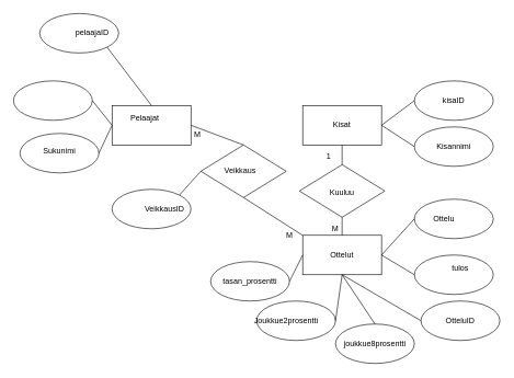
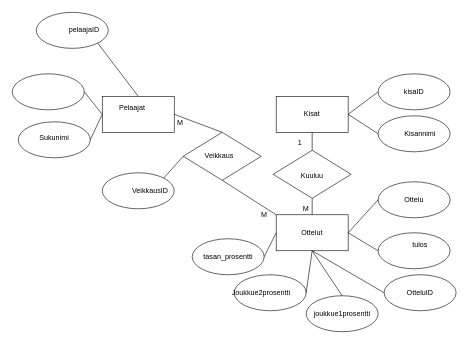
  <mxCell id="0" />
  <mxCell id="1" parent="0" />
  <mxCell id="2" value="" style="rounded=0;whiteSpace=wrap;html=1;" parent="1" vertex="1"><mxGeometry x="460" y="160" width="120" height="60" as="geometry" /></mxCell>
  <mxCell id="3" value="Kisat" style="text;html=1;strokeColor=none;fillColor=none;align=center;verticalAlign=middle;whiteSpace=wrap;rounded=0;" parent="1" vertex="1"><mxGeometry x="490" y="175" width="60" height="30" as="geometry" /></mxCell>
  <mxCell id="4" value="" style="rounded=0;whiteSpace=wrap;html=1;" parent="1" vertex="1"><mxGeometry x="170" y="160" width="120" height="60" as="geometry" /></mxCell>
  <mxCell id="5" value="Pelaajat" style="text;html=1;strokeColor=none;fillColor=none;align=center;verticalAlign=middle;whiteSpace=wrap;rounded=0;" parent="1" vertex="1"><mxGeometry x="190" y="162.5" width="60" height="35" as="geometry" /></mxCell>
  <mxCell id="6" value="" style="ellipse;whiteSpace=wrap;html=1;" parent="1" vertex="1"><mxGeometry x="60" y="20" width="120" height="60" as="geometry" /></mxCell>
  <mxCell id="7" value="pelaajaID" style="text;html=1;strokeColor=none;fillColor=none;align=center;verticalAlign=middle;whiteSpace=wrap;rounded=0;" parent="1" vertex="1"><mxGeometry x="110" y="35" width="60" height="30" as="geometry" /></mxCell>
  <mxCell id="8" value="" style="ellipse;whiteSpace=wrap;html=1;" parent="1" vertex="1"><mxGeometry x="20" y="122.5" width="120" height="60" as="geometry" /></mxCell>
  <mxCell id="9" value="" style="ellipse;whiteSpace=wrap;html=1;" parent="1" vertex="1"><mxGeometry x="30" y="202.5" width="120" height="60" as="geometry" /></mxCell>
  <mxCell id="10" value="Sukunimi" style="text;html=1;strokeColor=none;fillColor=none;align=center;verticalAlign=middle;whiteSpace=wrap;rounded=0;" parent="1" vertex="1"><mxGeometry x="60" y="217.5" width="60" height="25" as="geometry" /></mxCell>
  <mxCell id="11" value="" style="ellipse;whiteSpace=wrap;html=1;" parent="1" vertex="1"><mxGeometry x="630" y="122.5" width="120" height="60" as="geometry" /></mxCell>
  <mxCell id="12" value="kisaID" style="text;html=1;strokeColor=none;fillColor=none;align=center;verticalAlign=middle;whiteSpace=wrap;rounded=0;" parent="1" vertex="1"><mxGeometry x="660" y="137.5" width="60" height="30" as="geometry" /></mxCell>
  <mxCell id="13" value="" style="rounded=0;whiteSpace=wrap;html=1;" parent="1" vertex="1"><mxGeometry x="460" y="357.5" width="120" height="60" as="geometry" /></mxCell>
  <mxCell id="14" value="Ottelut" style="text;html=1;strokeColor=none;fillColor=none;align=center;verticalAlign=middle;whiteSpace=wrap;rounded=0;" parent="1" vertex="1"><mxGeometry x="490" y="372.5" width="60" height="30" as="geometry" /></mxCell>
  <mxCell id="15" value="" style="ellipse;whiteSpace=wrap;html=1;" parent="1" vertex="1"><mxGeometry x="630" y="302.5" width="120" height="60" as="geometry" /></mxCell>
- <mxCell id="16" value="Ottelu" style="text;html=1;strokeColor=none;fillColor=none;align=center;verticalAlign=middle;whiteSpace=wrap;rounded=0;" parent="1" vertex="1"><mxGeometry x="645" y="317.5" width="60" height="30" as="geometry" /></mxCell>
+ <mxCell id="16" value="Ottelu" style="text;html=1;strokeColor=none;fillColor=none;align=center;verticalAlign=middle;whiteSpace=wrap;rounded=0;" parent="1" vertex="1"><mxGeometry x="660" y="317.5" width="60" height="30" as="geometry" /></mxCell>
  <mxCell id="17" value="" style="ellipse;whiteSpace=wrap;html=1;" parent="1" vertex="1"><mxGeometry x="170" y="287.5" width="120" height="60" as="geometry" /></mxCell>
  <mxCell id="18" value="" style="ellipse;whiteSpace=wrap;html=1;" parent="1" vertex="1"><mxGeometry x="630" y="387.5" width="120" height="60" as="geometry" /></mxCell>
  <mxCell id="19" value="tulos" style="text;html=1;strokeColor=none;fillColor=none;align=center;verticalAlign=middle;whiteSpace=wrap;rounded=0;" parent="1" vertex="1"><mxGeometry x="670" y="392.5" width="60" height="30" as="geometry" /></mxCell>
  <mxCell id="20" value="" style="ellipse;whiteSpace=wrap;html=1;" parent="1" vertex="1"><mxGeometry x="630" y="192.5" width="120" height="60" as="geometry" /></mxCell>
- <mxCell id="21" value="Kisannimi" style="text;html=1;strokeColor=none;fillColor=none;align=center;verticalAlign=middle;whiteSpace=wrap;rounded=0;" parent="1" vertex="1"><mxGeometry x="660" y="207.5" width="60" height="30" as="geometry" /></mxCell>
+ <mxCell id="21" value="Kisannimi" style="text;html=1;strokeColor=none;fillColor=none;align=center;verticalAlign=middle;whiteSpace=wrap;rounded=0;" parent="1" vertex="1"><mxGeometry x="670" y="207.5" width="60" height="30" as="geometry" /></mxCell>
  <mxCell id="22" value="" style="ellipse;whiteSpace=wrap;html=1;" parent="1" vertex="1"><mxGeometry x="640" y="457.5" width="120" height="60" as="geometry" /></mxCell>
  <mxCell id="23" value="OtteluID" style="text;html=1;strokeColor=none;fillColor=none;align=center;verticalAlign=middle;whiteSpace=wrap;rounded=0;" parent="1" vertex="1"><mxGeometry x="670" y="472.5" width="60" height="30" as="geometry" /></mxCell>
  <mxCell id="24" value="" style="endArrow=none;html=1;rounded=0;exitX=0.5;exitY=0;exitDx=0;exitDy=0;entryX=1;entryY=1;entryDx=0;entryDy=0;" parent="1" source="4" target="6" edge="1"><mxGeometry width="50" height="50" relative="1" as="geometry"><mxPoint x="350" y="240" as="sourcePoint" /><mxPoint x="400" y="190" as="targetPoint" /></mxGeometry></mxCell>
  <mxCell id="25" value="" style="endArrow=none;html=1;rounded=0;entryX=1;entryY=0.5;entryDx=0;entryDy=0;exitX=0;exitY=0.5;exitDx=0;exitDy=0;" parent="1" source="4" target="8" edge="1"><mxGeometry width="50" height="50" relative="1" as="geometry"><mxPoint x="350" y="240" as="sourcePoint" /><mxPoint x="400" y="190" as="targetPoint" /></mxGeometry></mxCell>
  <mxCell id="26" value="" style="endArrow=none;html=1;rounded=0;exitX=1;exitY=0.5;exitDx=0;exitDy=0;entryX=0;entryY=0.5;entryDx=0;entryDy=0;" parent="1" source="9" target="4" edge="1"><mxGeometry width="50" height="50" relative="1" as="geometry"><mxPoint x="350" y="212.5" as="sourcePoint" /><mxPoint x="150" y="190" as="targetPoint" /></mxGeometry></mxCell>
  <mxCell id="27" value="" style="endArrow=none;html=1;rounded=0;entryX=0;entryY=0.5;entryDx=0;entryDy=0;exitX=1;exitY=0.5;exitDx=0;exitDy=0;" parent="1" source="2" target="11" edge="1"><mxGeometry width="50" height="50" relative="1" as="geometry"><mxPoint x="350" y="300" as="sourcePoint" /><mxPoint x="400" y="250" as="targetPoint" /></mxGeometry></mxCell>
  <mxCell id="28" value="" style="endArrow=none;html=1;rounded=0;entryX=0;entryY=0.5;entryDx=0;entryDy=0;exitX=1;exitY=0.5;exitDx=0;exitDy=0;" parent="1" source="2" target="20" edge="1"><mxGeometry width="50" height="50" relative="1" as="geometry"><mxPoint x="350" y="300" as="sourcePoint" /><mxPoint x="400" y="250" as="targetPoint" /></mxGeometry></mxCell>
  <mxCell id="29" value="" style="endArrow=none;html=1;rounded=0;entryX=0;entryY=0.5;entryDx=0;entryDy=0;exitX=1;exitY=0.5;exitDx=0;exitDy=0;" parent="1" source="13" target="15" edge="1"><mxGeometry width="50" height="50" relative="1" as="geometry"><mxPoint x="350" y="327.5" as="sourcePoint" /><mxPoint x="633.96" y="355.48" as="targetPoint" /></mxGeometry></mxCell>
  <mxCell id="30" value="" style="endArrow=none;html=1;rounded=0;entryX=0;entryY=0.5;entryDx=0;entryDy=0;" parent="1" target="18" edge="1"><mxGeometry width="50" height="50" relative="1" as="geometry"><mxPoint x="580" y="387.5" as="sourcePoint" /><mxPoint x="400" y="277.5" as="targetPoint" /></mxGeometry></mxCell>
  <mxCell id="31" value="" style="endArrow=none;html=1;rounded=0;entryX=0;entryY=0.5;entryDx=0;entryDy=0;exitX=0.5;exitY=1;exitDx=0;exitDy=0;" parent="1" source="13" target="22" edge="1"><mxGeometry width="50" height="50" relative="1" as="geometry"><mxPoint x="350" y="327.5" as="sourcePoint" /><mxPoint x="400" y="277.5" as="targetPoint" /></mxGeometry></mxCell>
  <mxCell id="32" value="" style="ellipse;whiteSpace=wrap;html=1;" parent="1" vertex="1"><mxGeometry x="510" y="492.5" width="120" height="60" as="geometry" /></mxCell>
- <mxCell id="33" value="joukkue8prosentti" style="text;html=1;strokeColor=none;fillColor=none;align=center;verticalAlign=middle;whiteSpace=wrap;rounded=0;" parent="1" vertex="1"><mxGeometry x="540" y="507.5" width="60" height="30" as="geometry" /></mxCell>
+ <mxCell id="33" value="joukkue1prosentti" style="text;html=1;strokeColor=none;fillColor=none;align=center;verticalAlign=middle;whiteSpace=wrap;rounded=0;" parent="1" vertex="1"><mxGeometry x="540" y="507.5" width="60" height="30" as="geometry" /></mxCell>
  <mxCell id="34" value="" style="ellipse;whiteSpace=wrap;html=1;" parent="1" vertex="1"><mxGeometry x="390" y="457.5" width="120" height="60" as="geometry" /></mxCell>
  <mxCell id="35" value="Joukkue2prosentti" style="text;html=1;strokeColor=none;fillColor=none;align=center;verticalAlign=middle;whiteSpace=wrap;rounded=0;" parent="1" vertex="1"><mxGeometry x="405" y="472.5" width="60" height="30" as="geometry" /></mxCell>
  <mxCell id="36" value="" style="endArrow=none;html=1;rounded=0;exitX=0.5;exitY=0;exitDx=0;exitDy=0;" parent="1" source="32" edge="1"><mxGeometry width="50" height="50" relative="1" as="geometry"><mxPoint x="350" y="327.5" as="sourcePoint" /><mxPoint x="520" y="417.5" as="targetPoint" /></mxGeometry></mxCell>
  <mxCell id="37" value="" style="endArrow=none;html=1;rounded=0;entryX=0.5;entryY=1;entryDx=0;entryDy=0;exitX=1;exitY=0.5;exitDx=0;exitDy=0;" parent="1" source="34" target="13" edge="1"><mxGeometry width="50" height="50" relative="1" as="geometry"><mxPoint x="350" y="327.5" as="sourcePoint" /><mxPoint x="400" y="277.5" as="targetPoint" /></mxGeometry></mxCell>
  <mxCell id="38" value="" style="ellipse;whiteSpace=wrap;html=1;" parent="1" vertex="1"><mxGeometry x="320" y="397.5" width="120" height="60" as="geometry" /></mxCell>
  <mxCell id="39" value="tasan_prosentti" style="text;html=1;strokeColor=none;fillColor=none;align=center;verticalAlign=middle;whiteSpace=wrap;rounded=0;" parent="1" vertex="1"><mxGeometry x="350" y="412.5" width="60" height="30" as="geometry" /></mxCell>
  <mxCell id="40" value="" style="endArrow=none;html=1;rounded=0;exitX=1;exitY=0.5;exitDx=0;exitDy=0;entryX=0;entryY=0.5;entryDx=0;entryDy=0;" parent="1" source="38" target="13" edge="1"><mxGeometry width="50" height="50" relative="1" as="geometry"><mxPoint x="360" y="362.5" as="sourcePoint" /><mxPoint x="460" y="423" as="targetPoint" /></mxGeometry></mxCell>
  <mxCell id="41" value="" style="rhombus;whiteSpace=wrap;html=1;" parent="1" vertex="1"><mxGeometry x="305" y="220" width="130" height="80" as="geometry" /></mxCell>
  <mxCell id="42" value="Veikkaus" style="text;html=1;strokeColor=none;fillColor=none;align=center;verticalAlign=middle;whiteSpace=wrap;rounded=0;" parent="1" vertex="1"><mxGeometry x="335" y="245" width="60" height="30" as="geometry" /></mxCell>
  <mxCell id="43" value="" style="rhombus;whiteSpace=wrap;html=1;" parent="1" vertex="1"><mxGeometry x="455" y="250" width="130" height="80" as="geometry" /></mxCell>
  <mxCell id="44" value="Kuuluu" style="text;html=1;strokeColor=none;fillColor=none;align=center;verticalAlign=middle;whiteSpace=wrap;rounded=0;" parent="1" vertex="1"><mxGeometry x="490" y="277.5" width="60" height="30" as="geometry" /></mxCell>
  <mxCell id="45" value="" style="endArrow=none;html=1;rounded=0;entryX=0.5;entryY=0;entryDx=0;entryDy=0;exitX=1;exitY=0.5;exitDx=0;exitDy=0;" parent="1" source="4" target="41" edge="1"><mxGeometry width="50" height="50" relative="1" as="geometry"><mxPoint x="350" y="240" as="sourcePoint" /><mxPoint x="400" y="190" as="targetPoint" /></mxGeometry></mxCell>
  <mxCell id="46" value="" style="endArrow=none;html=1;rounded=0;entryX=0;entryY=0;entryDx=0;entryDy=0;exitX=0.5;exitY=1;exitDx=0;exitDy=0;" parent="1" source="41" target="13" edge="1"><mxGeometry width="50" height="50" relative="1" as="geometry"><mxPoint x="440" y="208" as="sourcePoint" /><mxPoint x="400" y="250" as="targetPoint" /></mxGeometry></mxCell>
  <mxCell id="47" value="" style="endArrow=none;html=1;rounded=0;entryX=0.5;entryY=1;entryDx=0;entryDy=0;exitX=0.5;exitY=0;exitDx=0;exitDy=0;" parent="1" source="43" target="2" edge="1"><mxGeometry width="50" height="50" relative="1" as="geometry"><mxPoint x="360" y="260" as="sourcePoint" /><mxPoint x="410" y="210" as="targetPoint" /></mxGeometry></mxCell>
  <mxCell id="48" value="" style="endArrow=none;html=1;rounded=0;entryX=0.5;entryY=1;entryDx=0;entryDy=0;exitX=0.5;exitY=0;exitDx=0;exitDy=0;" parent="1" source="13" target="43" edge="1"><mxGeometry width="50" height="50" relative="1" as="geometry"><mxPoint x="390" y="347.5" as="sourcePoint" /><mxPoint x="515" y="350" as="targetPoint" /></mxGeometry></mxCell>
  <mxCell id="49" value="M" style="text;html=1;strokeColor=none;fillColor=none;align=center;verticalAlign=middle;whiteSpace=wrap;rounded=0;" parent="1" vertex="1"><mxGeometry x="270" y="190" width="60" height="30" as="geometry" /></mxCell>
  <mxCell id="50" value="M" style="text;html=1;strokeColor=none;fillColor=none;align=center;verticalAlign=middle;whiteSpace=wrap;rounded=0;" parent="1" vertex="1"><mxGeometry x="480" y="332.5" width="60" height="30" as="geometry" /></mxCell>
  <mxCell id="51" value="1" style="text;html=1;strokeColor=none;fillColor=none;align=center;verticalAlign=middle;whiteSpace=wrap;rounded=0;" parent="1" vertex="1"><mxGeometry x="470" y="222.5" width="60" height="30" as="geometry" /></mxCell>
  <mxCell id="52" value="VeikkausID" style="text;html=1;strokeColor=none;fillColor=none;align=center;verticalAlign=middle;whiteSpace=wrap;rounded=0;" parent="1" vertex="1"><mxGeometry x="220" y="302.5" width="60" height="30" as="geometry" /></mxCell>
  <mxCell id="53" value="" style="endArrow=none;html=1;rounded=0;exitX=0;exitY=0.5;exitDx=0;exitDy=0;entryX=1;entryY=0;entryDx=0;entryDy=0;" parent="1" source="41" target="17" edge="1"><mxGeometry width="50" height="50" relative="1" as="geometry"><mxPoint x="230" y="160" as="sourcePoint" /><mxPoint x="180" y="360" as="targetPoint" /></mxGeometry></mxCell>
  <mxCell id="54" value="M" style="text;html=1;strokeColor=none;fillColor=none;align=center;verticalAlign=middle;whiteSpace=wrap;rounded=0;" parent="1" vertex="1"><mxGeometry x="410" y="342.5" width="60" height="30" as="geometry" /></mxCell>
